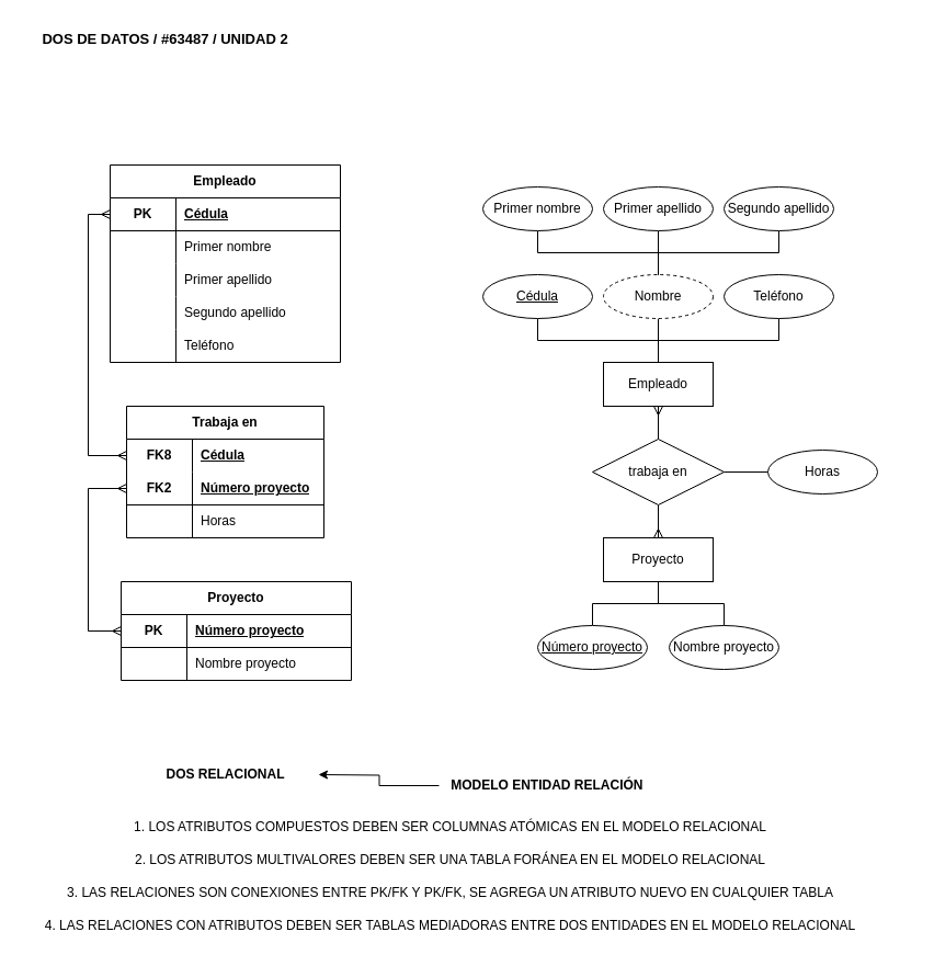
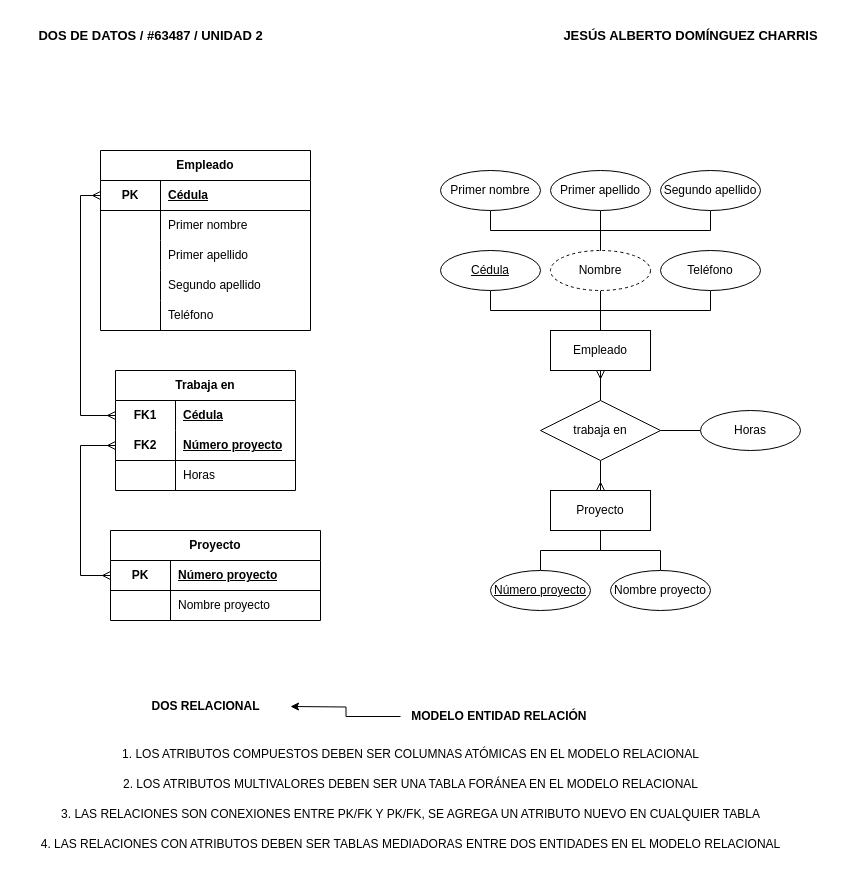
  <mxCell id="0" />
  <mxCell id="1" parent="0" />
+ <mxCell id="2" value="&lt;span style=&quot;font-size: 13px;&quot;&gt;&lt;font style=&quot;font-size: 13px;&quot;&gt;JESÚS ALBERTO DOMÍNGUEZ CHARRIS&lt;/font&gt;&lt;/span&gt;" style="text;html=1;align=center;verticalAlign=middle;resizable=0;points=[];autosize=1;strokeColor=none;fillColor=none;fontSize=13;fontStyle=1" parent="1" vertex="1"><mxGeometry x="550" y="20" width="280" height="30" as="geometry" /></mxCell>
  <mxCell id="3" value="&lt;span style=&quot;font-size: 13px;&quot;&gt;&lt;font style=&quot;font-size: 13px;&quot;&gt;DOS DE DATOS / #63487 / UNIDAD 2&lt;/font&gt;&lt;/span&gt;" style="text;html=1;align=center;verticalAlign=middle;resizable=0;points=[];autosize=1;strokeColor=none;fillColor=none;fontSize=13;fontStyle=1" parent="1" vertex="1"><mxGeometry x="20" y="20" width="260" height="30" as="geometry" /></mxCell>
  <mxCell id="4" value="Proyecto" style="whiteSpace=wrap;html=1;align=center;" parent="1" vertex="1"><mxGeometry x="550" y="490" width="100" height="40" as="geometry" /></mxCell>
  <mxCell id="5" style="edgeStyle=orthogonalEdgeStyle;rounded=0;orthogonalLoop=1;jettySize=auto;html=1;exitX=0.5;exitY=0;exitDx=0;exitDy=0;entryX=0.5;entryY=1;entryDx=0;entryDy=0;endArrow=none;endFill=0;" parent="1" source="6" target="4" edge="1"><mxGeometry relative="1" as="geometry" /></mxCell>
  <mxCell id="6" value="Número proyecto" style="ellipse;whiteSpace=wrap;html=1;align=center;fontStyle=4;" parent="1" vertex="1"><mxGeometry x="490" y="570" width="100" height="40" as="geometry" /></mxCell>
  <mxCell id="7" style="edgeStyle=orthogonalEdgeStyle;rounded=0;orthogonalLoop=1;jettySize=auto;html=1;exitX=0.5;exitY=0;exitDx=0;exitDy=0;entryX=0.5;entryY=1;entryDx=0;entryDy=0;endArrow=none;endFill=0;" parent="1" source="8" target="4" edge="1"><mxGeometry relative="1" as="geometry" /></mxCell>
  <mxCell id="8" value="Nombre proyecto" style="ellipse;whiteSpace=wrap;html=1;align=center;" parent="1" vertex="1"><mxGeometry x="610" y="570" width="100" height="40" as="geometry" /></mxCell>
  <mxCell id="9" style="edgeStyle=orthogonalEdgeStyle;rounded=0;orthogonalLoop=1;jettySize=auto;html=1;" parent="1" source="10" edge="1"><mxGeometry relative="1" as="geometry"><mxPoint x="290" y="706" as="targetPoint" /></mxGeometry></mxCell>
  <mxCell id="10" value="MODELO ENTIDAD RELACIÓN&amp;nbsp;" style="text;html=1;align=center;verticalAlign=middle;resizable=0;points=[];autosize=1;strokeColor=none;fillColor=none;fontStyle=1" parent="1" vertex="1"><mxGeometry x="400" y="701" width="200" height="30" as="geometry" /></mxCell>
  <mxCell id="11" value="DOS RELACIONAL" style="text;html=1;align=center;verticalAlign=middle;resizable=0;points=[];autosize=1;strokeColor=none;fillColor=none;fontStyle=1" parent="1" vertex="1"><mxGeometry x="125" y="691" width="160" height="30" as="geometry" /></mxCell>
  <mxCell id="12" value="1. LOS ATRIBUTOS COMPUESTOS DEBEN SER COLUMNAS ATÓMICAS EN EL MODELO RELACIONAL" style="text;html=1;align=center;verticalAlign=middle;resizable=0;points=[];autosize=1;strokeColor=none;fillColor=none;" parent="1" vertex="1"><mxGeometry x="110" y="739" width="600" height="30" as="geometry" /></mxCell>
  <mxCell id="13" value="2. LOS ATRIBUTOS MULTIVALORES DEBEN SER UNA TABLA FORÁNEA EN EL MODELO RELACIONAL" style="text;html=1;align=center;verticalAlign=middle;resizable=0;points=[];autosize=1;strokeColor=none;fillColor=none;" parent="1" vertex="1"><mxGeometry x="110" y="769" width="600" height="30" as="geometry" /></mxCell>
  <mxCell id="14" value="Empleado" style="whiteSpace=wrap;html=1;align=center;" parent="1" vertex="1"><mxGeometry x="550" y="330" width="100" height="40" as="geometry" /></mxCell>
  <mxCell id="15" style="edgeStyle=orthogonalEdgeStyle;rounded=0;orthogonalLoop=1;jettySize=auto;html=1;exitX=0.5;exitY=1;exitDx=0;exitDy=0;entryX=0.5;entryY=0;entryDx=0;entryDy=0;endArrow=none;endFill=0;" parent="1" source="16" target="14" edge="1"><mxGeometry relative="1" as="geometry" /></mxCell>
  <mxCell id="16" value="Cédula" style="ellipse;whiteSpace=wrap;html=1;align=center;fontStyle=4;" parent="1" vertex="1"><mxGeometry x="440" y="250" width="100" height="40" as="geometry" /></mxCell>
  <mxCell id="17" style="edgeStyle=orthogonalEdgeStyle;rounded=0;orthogonalLoop=1;jettySize=auto;html=1;exitX=0.5;exitY=1;exitDx=0;exitDy=0;entryX=0.5;entryY=0;entryDx=0;entryDy=0;endArrow=none;endFill=0;" parent="1" source="18" target="14" edge="1"><mxGeometry relative="1" as="geometry" /></mxCell>
  <mxCell id="18" value="Nombre" style="ellipse;whiteSpace=wrap;html=1;align=center;dashed=1;" parent="1" vertex="1"><mxGeometry x="550" y="250" width="100" height="40" as="geometry" /></mxCell>
  <mxCell id="19" style="edgeStyle=orthogonalEdgeStyle;rounded=0;orthogonalLoop=1;jettySize=auto;html=1;exitX=0.5;exitY=1;exitDx=0;exitDy=0;entryX=0.5;entryY=0;entryDx=0;entryDy=0;endArrow=none;endFill=0;" parent="1" source="20" target="14" edge="1"><mxGeometry relative="1" as="geometry" /></mxCell>
  <mxCell id="20" value="Teléfono" style="ellipse;whiteSpace=wrap;html=1;align=center;" parent="1" vertex="1"><mxGeometry x="660" y="250" width="100" height="40" as="geometry" /></mxCell>
  <mxCell id="21" style="edgeStyle=orthogonalEdgeStyle;rounded=0;orthogonalLoop=1;jettySize=auto;html=1;exitX=0.5;exitY=0;exitDx=0;exitDy=0;entryX=0.5;entryY=1;entryDx=0;entryDy=0;endArrow=ERmany;endFill=0;" parent="1" source="23" target="14" edge="1"><mxGeometry relative="1" as="geometry" /></mxCell>
  <mxCell id="22" style="edgeStyle=orthogonalEdgeStyle;rounded=0;orthogonalLoop=1;jettySize=auto;html=1;exitX=0.5;exitY=1;exitDx=0;exitDy=0;entryX=0.5;entryY=0;entryDx=0;entryDy=0;endArrow=ERmany;endFill=0;" parent="1" source="23" target="4" edge="1"><mxGeometry relative="1" as="geometry" /></mxCell>
  <mxCell id="23" value="trabaja en" style="shape=rhombus;perimeter=rhombusPerimeter;whiteSpace=wrap;html=1;align=center;" parent="1" vertex="1"><mxGeometry x="540" y="400" width="120" height="60" as="geometry" /></mxCell>
  <mxCell id="24" value="Empleado" style="shape=table;startSize=30;container=1;collapsible=1;childLayout=tableLayout;fixedRows=1;rowLines=0;fontStyle=1;align=center;resizeLast=1;html=1;whiteSpace=wrap;" parent="1" vertex="1"><mxGeometry x="100" y="150" width="210" height="180" as="geometry" /></mxCell>
  <mxCell id="25" value="" style="shape=tableRow;horizontal=0;startSize=0;swimlaneHead=0;swimlaneBody=0;fillColor=none;collapsible=0;dropTarget=0;points=[[0,0.5],[1,0.5]];portConstraint=eastwest;top=0;left=0;right=0;bottom=1;html=1;" parent="24" vertex="1"><mxGeometry y="30" width="210" height="30" as="geometry" /></mxCell>
  <mxCell id="26" value="PK" style="shape=partialRectangle;connectable=0;fillColor=none;top=0;left=0;bottom=0;right=0;fontStyle=1;overflow=hidden;html=1;whiteSpace=wrap;" parent="25" vertex="1"><mxGeometry width="60" height="30" as="geometry"><mxRectangle width="60" height="30" as="alternateBounds" /></mxGeometry></mxCell>
  <mxCell id="27" value="Cédula" style="shape=partialRectangle;connectable=0;fillColor=none;top=0;left=0;bottom=0;right=0;align=left;spacingLeft=6;fontStyle=5;overflow=hidden;html=1;whiteSpace=wrap;" parent="25" vertex="1"><mxGeometry x="60" width="150" height="30" as="geometry"><mxRectangle width="150" height="30" as="alternateBounds" /></mxGeometry></mxCell>
  <mxCell id="28" value="" style="shape=tableRow;horizontal=0;startSize=0;swimlaneHead=0;swimlaneBody=0;fillColor=none;collapsible=0;dropTarget=0;points=[[0,0.5],[1,0.5]];portConstraint=eastwest;top=0;left=0;right=0;bottom=0;html=1;" parent="24" vertex="1"><mxGeometry y="60" width="210" height="30" as="geometry" /></mxCell>
  <mxCell id="29" value="" style="shape=partialRectangle;connectable=0;fillColor=none;top=0;left=0;bottom=0;right=0;editable=1;overflow=hidden;html=1;whiteSpace=wrap;" parent="28" vertex="1"><mxGeometry width="60" height="30" as="geometry"><mxRectangle width="60" height="30" as="alternateBounds" /></mxGeometry></mxCell>
  <mxCell id="30" value="Primer nombre" style="shape=partialRectangle;connectable=0;fillColor=none;top=0;left=0;bottom=0;right=0;align=left;spacingLeft=6;overflow=hidden;html=1;whiteSpace=wrap;" parent="28" vertex="1"><mxGeometry x="60" width="150" height="30" as="geometry"><mxRectangle width="150" height="30" as="alternateBounds" /></mxGeometry></mxCell>
  <mxCell id="31" value="" style="shape=tableRow;horizontal=0;startSize=0;swimlaneHead=0;swimlaneBody=0;fillColor=none;collapsible=0;dropTarget=0;points=[[0,0.5],[1,0.5]];portConstraint=eastwest;top=0;left=0;right=0;bottom=0;html=1;" parent="24" vertex="1"><mxGeometry y="90" width="210" height="30" as="geometry" /></mxCell>
  <mxCell id="32" value="" style="shape=partialRectangle;connectable=0;fillColor=none;top=0;left=0;bottom=0;right=0;editable=1;overflow=hidden;html=1;whiteSpace=wrap;" parent="31" vertex="1"><mxGeometry width="60" height="30" as="geometry"><mxRectangle width="60" height="30" as="alternateBounds" /></mxGeometry></mxCell>
  <mxCell id="33" value="Primer apellido" style="shape=partialRectangle;connectable=0;fillColor=none;top=0;left=0;bottom=0;right=0;align=left;spacingLeft=6;overflow=hidden;html=1;whiteSpace=wrap;" parent="31" vertex="1"><mxGeometry x="60" width="150" height="30" as="geometry"><mxRectangle width="150" height="30" as="alternateBounds" /></mxGeometry></mxCell>
  <mxCell id="34" style="shape=tableRow;horizontal=0;startSize=0;swimlaneHead=0;swimlaneBody=0;fillColor=none;collapsible=0;dropTarget=0;points=[[0,0.5],[1,0.5]];portConstraint=eastwest;top=0;left=0;right=0;bottom=0;html=1;" parent="24" vertex="1"><mxGeometry y="120" width="210" height="30" as="geometry" /></mxCell>
  <mxCell id="35" style="shape=partialRectangle;connectable=0;fillColor=none;top=0;left=0;bottom=0;right=0;editable=1;overflow=hidden;html=1;whiteSpace=wrap;" parent="34" vertex="1"><mxGeometry width="60" height="30" as="geometry"><mxRectangle width="60" height="30" as="alternateBounds" /></mxGeometry></mxCell>
  <mxCell id="36" value="Segundo apellido" style="shape=partialRectangle;connectable=0;fillColor=none;top=0;left=0;bottom=0;right=0;align=left;spacingLeft=6;overflow=hidden;html=1;whiteSpace=wrap;" parent="34" vertex="1"><mxGeometry x="60" width="150" height="30" as="geometry"><mxRectangle width="150" height="30" as="alternateBounds" /></mxGeometry></mxCell>
  <mxCell id="37" style="shape=tableRow;horizontal=0;startSize=0;swimlaneHead=0;swimlaneBody=0;fillColor=none;collapsible=0;dropTarget=0;points=[[0,0.5],[1,0.5]];portConstraint=eastwest;top=0;left=0;right=0;bottom=0;html=1;" parent="24" vertex="1"><mxGeometry y="150" width="210" height="30" as="geometry" /></mxCell>
  <mxCell id="38" style="shape=partialRectangle;connectable=0;fillColor=none;top=0;left=0;bottom=0;right=0;editable=1;overflow=hidden;html=1;whiteSpace=wrap;" parent="37" vertex="1"><mxGeometry width="60" height="30" as="geometry"><mxRectangle width="60" height="30" as="alternateBounds" /></mxGeometry></mxCell>
  <mxCell id="39" value="Teléfono" style="shape=partialRectangle;connectable=0;fillColor=none;top=0;left=0;bottom=0;right=0;align=left;spacingLeft=6;overflow=hidden;html=1;whiteSpace=wrap;" parent="37" vertex="1"><mxGeometry x="60" width="150" height="30" as="geometry"><mxRectangle width="150" height="30" as="alternateBounds" /></mxGeometry></mxCell>
  <mxCell id="40" value="Proyecto" style="shape=table;startSize=30;container=1;collapsible=1;childLayout=tableLayout;fixedRows=1;rowLines=0;fontStyle=1;align=center;resizeLast=1;html=1;whiteSpace=wrap;" parent="1" vertex="1"><mxGeometry x="110" y="530" width="210" height="90" as="geometry" /></mxCell>
  <mxCell id="41" value="" style="shape=tableRow;horizontal=0;startSize=0;swimlaneHead=0;swimlaneBody=0;fillColor=none;collapsible=0;dropTarget=0;points=[[0,0.5],[1,0.5]];portConstraint=eastwest;top=0;left=0;right=0;bottom=1;html=1;" parent="40" vertex="1"><mxGeometry y="30" width="210" height="30" as="geometry" /></mxCell>
  <mxCell id="42" value="PK" style="shape=partialRectangle;connectable=0;fillColor=none;top=0;left=0;bottom=0;right=0;fontStyle=1;overflow=hidden;html=1;whiteSpace=wrap;" parent="41" vertex="1"><mxGeometry width="60" height="30" as="geometry"><mxRectangle width="60" height="30" as="alternateBounds" /></mxGeometry></mxCell>
  <mxCell id="43" value="Número proyecto" style="shape=partialRectangle;connectable=0;fillColor=none;top=0;left=0;bottom=0;right=0;align=left;spacingLeft=6;fontStyle=5;overflow=hidden;html=1;whiteSpace=wrap;" parent="41" vertex="1"><mxGeometry x="60" width="150" height="30" as="geometry"><mxRectangle width="150" height="30" as="alternateBounds" /></mxGeometry></mxCell>
  <mxCell id="44" value="" style="shape=tableRow;horizontal=0;startSize=0;swimlaneHead=0;swimlaneBody=0;fillColor=none;collapsible=0;dropTarget=0;points=[[0,0.5],[1,0.5]];portConstraint=eastwest;top=0;left=0;right=0;bottom=0;html=1;" parent="40" vertex="1"><mxGeometry y="60" width="210" height="30" as="geometry" /></mxCell>
  <mxCell id="45" value="" style="shape=partialRectangle;connectable=0;fillColor=none;top=0;left=0;bottom=0;right=0;editable=1;overflow=hidden;html=1;whiteSpace=wrap;" parent="44" vertex="1"><mxGeometry width="60" height="30" as="geometry"><mxRectangle width="60" height="30" as="alternateBounds" /></mxGeometry></mxCell>
  <mxCell id="46" value="Nombre proyecto" style="shape=partialRectangle;connectable=0;fillColor=none;top=0;left=0;bottom=0;right=0;align=left;spacingLeft=6;overflow=hidden;html=1;whiteSpace=wrap;" parent="44" vertex="1"><mxGeometry x="60" width="150" height="30" as="geometry"><mxRectangle width="150" height="30" as="alternateBounds" /></mxGeometry></mxCell>
  <mxCell id="47" style="edgeStyle=orthogonalEdgeStyle;rounded=0;orthogonalLoop=1;jettySize=auto;html=1;exitX=0;exitY=0.5;exitDx=0;exitDy=0;entryX=0;entryY=0.5;entryDx=0;entryDy=0;endArrow=ERone;endFill=0;startArrow=ERmany;startFill=0;" parent="1" target="41" edge="1"><mxGeometry relative="1" as="geometry" /></mxCell>
  <mxCell id="48" style="edgeStyle=orthogonalEdgeStyle;rounded=0;orthogonalLoop=1;jettySize=auto;html=1;exitX=0.5;exitY=1;exitDx=0;exitDy=0;entryX=0.5;entryY=0;entryDx=0;entryDy=0;endArrow=none;endFill=0;" parent="1" source="49" target="18" edge="1"><mxGeometry relative="1" as="geometry" /></mxCell>
  <mxCell id="49" value="Primer nombre" style="ellipse;whiteSpace=wrap;html=1;align=center;" parent="1" vertex="1"><mxGeometry x="440" y="170" width="100" height="40" as="geometry" /></mxCell>
  <mxCell id="50" style="edgeStyle=orthogonalEdgeStyle;rounded=0;orthogonalLoop=1;jettySize=auto;html=1;exitX=0.5;exitY=1;exitDx=0;exitDy=0;entryX=0.5;entryY=0;entryDx=0;entryDy=0;endArrow=none;endFill=0;" parent="1" source="51" target="18" edge="1"><mxGeometry relative="1" as="geometry" /></mxCell>
  <mxCell id="51" value="Primer apellido" style="ellipse;whiteSpace=wrap;html=1;align=center;" parent="1" vertex="1"><mxGeometry x="550" y="170" width="100" height="40" as="geometry" /></mxCell>
  <mxCell id="52" style="edgeStyle=orthogonalEdgeStyle;rounded=0;orthogonalLoop=1;jettySize=auto;html=1;exitX=0.5;exitY=1;exitDx=0;exitDy=0;entryX=0.5;entryY=0;entryDx=0;entryDy=0;endArrow=none;endFill=0;" parent="1" source="53" target="18" edge="1"><mxGeometry relative="1" as="geometry" /></mxCell>
  <mxCell id="53" value="Segundo apellido" style="ellipse;whiteSpace=wrap;html=1;align=center;" parent="1" vertex="1"><mxGeometry x="660" y="170" width="100" height="40" as="geometry" /></mxCell>
  <mxCell id="54" value="3. LAS RELACIONES SON CONEXIONES ENTRE PK/FK Y PK/FK, SE AGREGA UN ATRIBUTO NUEVO EN CUALQUIER TABLA" style="text;html=1;align=center;verticalAlign=middle;resizable=0;points=[];autosize=1;strokeColor=none;fillColor=none;" parent="1" vertex="1"><mxGeometry x="50" y="799" width="720" height="30" as="geometry" /></mxCell>
  <mxCell id="55" style="edgeStyle=orthogonalEdgeStyle;rounded=0;orthogonalLoop=1;jettySize=auto;html=1;exitX=0;exitY=0.5;exitDx=0;exitDy=0;entryX=1;entryY=0.5;entryDx=0;entryDy=0;endArrow=none;endFill=0;" edge="1" parent="1" source="56" target="23"><mxGeometry relative="1" as="geometry" /></mxCell>
  <mxCell id="56" value="Horas" style="ellipse;whiteSpace=wrap;html=1;align=center;" vertex="1" parent="1"><mxGeometry x="700" y="410" width="100" height="40" as="geometry" /></mxCell>
  <mxCell id="57" value="4. LAS RELACIONES CON ATRIBUTOS DEBEN SER TABLAS MEDIADORAS ENTRE DOS ENTIDADES EN EL MODELO RELACIONAL" style="text;html=1;align=center;verticalAlign=middle;resizable=0;points=[];autosize=1;strokeColor=none;fillColor=none;" vertex="1" parent="1"><mxGeometry x="30" y="829" width="760" height="30" as="geometry" /></mxCell>
  <mxCell id="58" value="Trabaja en" style="shape=table;startSize=30;container=1;collapsible=1;childLayout=tableLayout;fixedRows=1;rowLines=0;fontStyle=1;align=center;resizeLast=1;html=1;whiteSpace=wrap;" vertex="1" parent="1"><mxGeometry x="115" y="370" width="180" height="120" as="geometry" /></mxCell>
  <mxCell id="59" value="" style="shape=tableRow;horizontal=0;startSize=0;swimlaneHead=0;swimlaneBody=0;fillColor=none;collapsible=0;dropTarget=0;points=[[0,0.5],[1,0.5]];portConstraint=eastwest;top=0;left=0;right=0;bottom=0;html=1;" vertex="1" parent="58"><mxGeometry y="30" width="180" height="30" as="geometry" /></mxCell>
- <mxCell id="60" value="FK8" style="shape=partialRectangle;connectable=0;fillColor=none;top=0;left=0;bottom=0;right=0;fontStyle=1;overflow=hidden;html=1;whiteSpace=wrap;" vertex="1" parent="59"><mxGeometry width="60" height="30" as="geometry"><mxRectangle width="60" height="30" as="alternateBounds" /></mxGeometry></mxCell>
+ <mxCell id="60" value="FK1" style="shape=partialRectangle;connectable=0;fillColor=none;top=0;left=0;bottom=0;right=0;fontStyle=1;overflow=hidden;html=1;whiteSpace=wrap;" vertex="1" parent="59"><mxGeometry width="60" height="30" as="geometry"><mxRectangle width="60" height="30" as="alternateBounds" /></mxGeometry></mxCell>
  <mxCell id="61" value="Cédula" style="shape=partialRectangle;connectable=0;fillColor=none;top=0;left=0;bottom=0;right=0;align=left;spacingLeft=6;fontStyle=5;overflow=hidden;html=1;whiteSpace=wrap;" vertex="1" parent="59"><mxGeometry x="60" width="120" height="30" as="geometry"><mxRectangle width="120" height="30" as="alternateBounds" /></mxGeometry></mxCell>
  <mxCell id="62" value="" style="shape=tableRow;horizontal=0;startSize=0;swimlaneHead=0;swimlaneBody=0;fillColor=none;collapsible=0;dropTarget=0;points=[[0,0.5],[1,0.5]];portConstraint=eastwest;top=0;left=0;right=0;bottom=1;html=1;" vertex="1" parent="58"><mxGeometry y="60" width="180" height="30" as="geometry" /></mxCell>
  <mxCell id="63" value="FK2" style="shape=partialRectangle;connectable=0;fillColor=none;top=0;left=0;bottom=0;right=0;fontStyle=1;overflow=hidden;html=1;whiteSpace=wrap;" vertex="1" parent="62"><mxGeometry width="60" height="30" as="geometry"><mxRectangle width="60" height="30" as="alternateBounds" /></mxGeometry></mxCell>
  <mxCell id="64" value="Número proyecto" style="shape=partialRectangle;connectable=0;fillColor=none;top=0;left=0;bottom=0;right=0;align=left;spacingLeft=6;fontStyle=5;overflow=hidden;html=1;whiteSpace=wrap;" vertex="1" parent="62"><mxGeometry x="60" width="120" height="30" as="geometry"><mxRectangle width="120" height="30" as="alternateBounds" /></mxGeometry></mxCell>
  <mxCell id="65" value="" style="shape=tableRow;horizontal=0;startSize=0;swimlaneHead=0;swimlaneBody=0;fillColor=none;collapsible=0;dropTarget=0;points=[[0,0.5],[1,0.5]];portConstraint=eastwest;top=0;left=0;right=0;bottom=0;html=1;" vertex="1" parent="58"><mxGeometry y="90" width="180" height="30" as="geometry" /></mxCell>
  <mxCell id="66" value="" style="shape=partialRectangle;connectable=0;fillColor=none;top=0;left=0;bottom=0;right=0;editable=1;overflow=hidden;html=1;whiteSpace=wrap;" vertex="1" parent="65"><mxGeometry width="60" height="30" as="geometry"><mxRectangle width="60" height="30" as="alternateBounds" /></mxGeometry></mxCell>
  <mxCell id="67" value="Horas" style="shape=partialRectangle;connectable=0;fillColor=none;top=0;left=0;bottom=0;right=0;align=left;spacingLeft=6;overflow=hidden;html=1;whiteSpace=wrap;" vertex="1" parent="65"><mxGeometry x="60" width="120" height="30" as="geometry"><mxRectangle width="120" height="30" as="alternateBounds" /></mxGeometry></mxCell>
  <mxCell id="68" style="edgeStyle=orthogonalEdgeStyle;rounded=0;orthogonalLoop=1;jettySize=auto;html=1;exitX=0;exitY=0.5;exitDx=0;exitDy=0;entryX=0;entryY=0.5;entryDx=0;entryDy=0;startArrow=ERmany;startFill=0;endArrow=ERmany;endFill=0;" edge="1" parent="1" source="25" target="59"><mxGeometry relative="1" as="geometry" /></mxCell>
  <mxCell id="69" style="edgeStyle=orthogonalEdgeStyle;rounded=0;orthogonalLoop=1;jettySize=auto;html=1;exitX=0;exitY=0.5;exitDx=0;exitDy=0;entryX=0;entryY=0.5;entryDx=0;entryDy=0;startArrow=ERmany;startFill=0;endArrow=ERmany;endFill=0;" edge="1" parent="1" source="62" target="41"><mxGeometry relative="1" as="geometry"><Array as="points"><mxPoint x="80" y="445" /><mxPoint x="80" y="575" /></Array></mxGeometry></mxCell>
